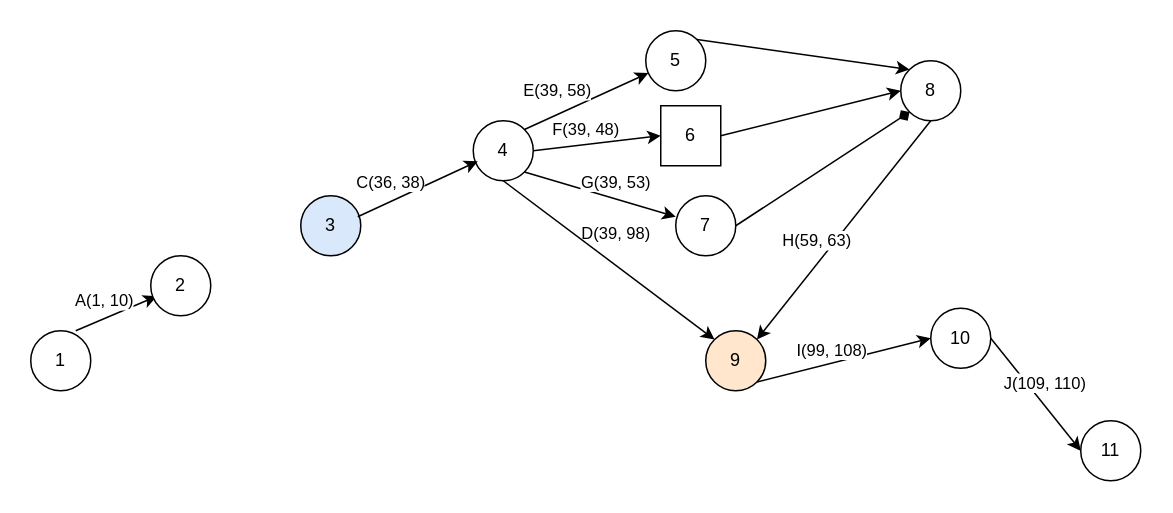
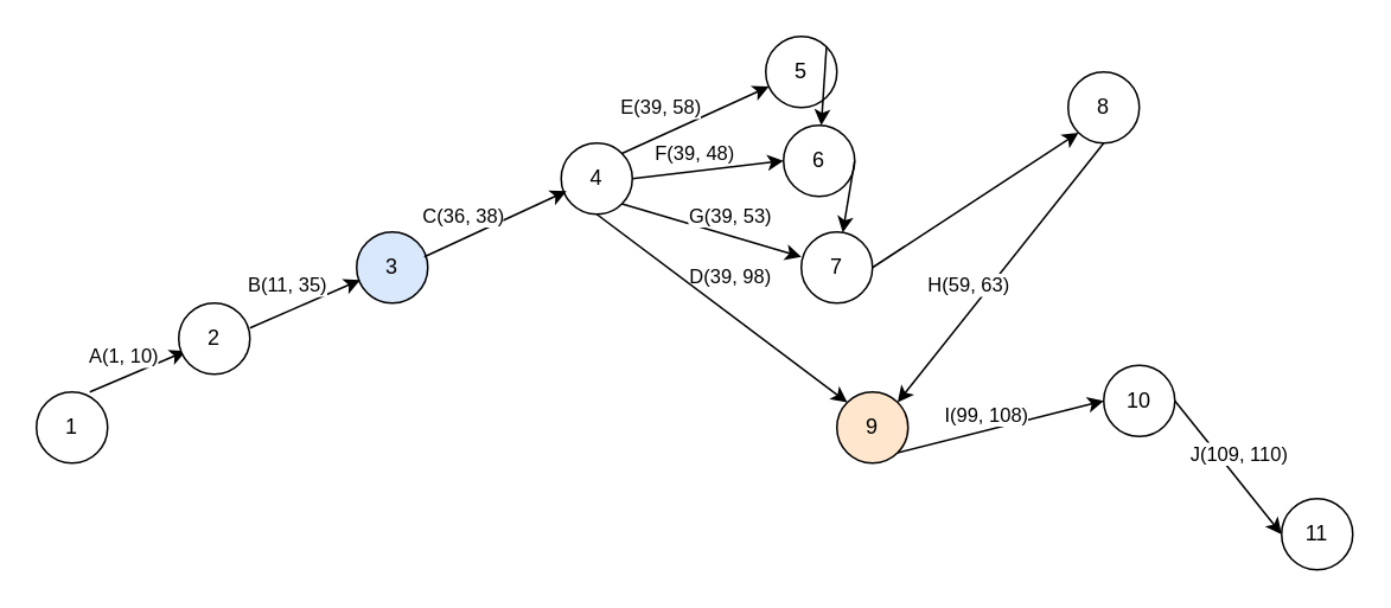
  <mxCell id="0" />
  <mxCell id="1" parent="0" />
  <mxCell id="2" value="1" style="ellipse;whiteSpace=wrap;html=1;aspect=fixed;" vertex="1" parent="1"><mxGeometry x="20" y="220" width="40" height="40" as="geometry" /></mxCell>
  <mxCell id="3" value="" style="endArrow=classic;html=1;rounded=0;entryX=0.1;entryY=0.675;entryDx=0;entryDy=0;entryPerimeter=0;" edge="1" parent="1" target="11"><mxGeometry width="50" height="50" relative="1" as="geometry"><mxPoint x="50" y="220" as="sourcePoint" /><mxPoint x="170" y="170" as="targetPoint" /></mxGeometry></mxCell>
  <mxCell id="4" value="A(1, 10)" style="edgeLabel;html=1;align=center;verticalAlign=middle;resizable=0;points=[];" vertex="1" connectable="0" parent="3"><mxGeometry x="-0.284" y="1" relative="1" as="geometry"><mxPoint y="-11" as="offset" /></mxGeometry></mxCell>
  <mxCell id="5" value="11" style="ellipse;whiteSpace=wrap;html=1;aspect=fixed;" vertex="1" parent="1"><mxGeometry x="720" y="280" width="40" height="40" as="geometry" /></mxCell>
  <mxCell id="6" value="7" style="ellipse;whiteSpace=wrap;html=1;aspect=fixed;" vertex="1" parent="1"><mxGeometry x="450" y="130" width="40" height="40" as="geometry" /></mxCell>
- <mxCell id="7" value="6" style="whiteSpace=wrap;html=1;aspect=fixed;rounded=0;" vertex="1" parent="1"><mxGeometry x="440" y="70" width="40" height="40" as="geometry" /></mxCell>
+ <mxCell id="7" value="6" style="ellipse;whiteSpace=wrap;html=1;aspect=fixed;" vertex="1" parent="1"><mxGeometry x="440" y="70" width="40" height="40" as="geometry" /></mxCell>
  <mxCell id="8" value="5" style="ellipse;whiteSpace=wrap;html=1;aspect=fixed;" vertex="1" parent="1"><mxGeometry x="430" y="20" width="40" height="40" as="geometry" /></mxCell>
  <mxCell id="9" value="4" style="ellipse;whiteSpace=wrap;html=1;aspect=fixed;" vertex="1" parent="1"><mxGeometry x="315" y="80" width="40" height="40" as="geometry" /></mxCell>
  <mxCell id="10" value="3" style="ellipse;whiteSpace=wrap;html=1;aspect=fixed;direction=south;fillColor=#dae8fc;" vertex="1" parent="1"><mxGeometry x="200" y="130" width="40" height="40" as="geometry" /></mxCell>
  <mxCell id="11" value="2" style="ellipse;whiteSpace=wrap;html=1;aspect=fixed;" vertex="1" parent="1"><mxGeometry x="100" y="170" width="40" height="40" as="geometry" /></mxCell>
+ <mxCell id="12" value="" style="endArrow=classic;html=1;rounded=0;exitX=1;exitY=0.35;exitDx=0;exitDy=0;exitPerimeter=0;entryX=0.675;entryY=0.95;entryDx=0;entryDy=0;entryPerimeter=0;" edge="1" parent="1" source="11" target="10"><mxGeometry width="50" height="50" relative="1" as="geometry"><mxPoint x="210" y="150" as="sourcePoint" /><mxPoint x="330" y="110" as="targetPoint" /></mxGeometry></mxCell>
+ <mxCell id="13" value="B(11, 35)" style="edgeLabel;html=1;align=center;verticalAlign=middle;resizable=0;points=[];" vertex="1" connectable="0" parent="12"><mxGeometry x="-0.243" y="-1" relative="1" as="geometry"><mxPoint x="-4" y="-15" as="offset" /></mxGeometry></mxCell>
  <mxCell id="14" value="" style="endArrow=classic;html=1;rounded=0;exitX=0.35;exitY=0.05;exitDx=0;exitDy=0;exitPerimeter=0;entryX=0.075;entryY=0.675;entryDx=0;entryDy=0;entryPerimeter=0;" edge="1" parent="1" source="10" target="9"><mxGeometry width="50" height="50" relative="1" as="geometry"><mxPoint x="240" y="140" as="sourcePoint" /><mxPoint x="320" y="110" as="targetPoint" /></mxGeometry></mxCell>
  <mxCell id="15" value="C(36, 38)" style="edgeLabel;html=1;align=center;verticalAlign=middle;resizable=0;points=[];" vertex="1" connectable="0" parent="14"><mxGeometry x="0.13" y="1" relative="1" as="geometry"><mxPoint x="-23" y="-2" as="offset" /></mxGeometry></mxCell>
  <mxCell id="16" value="" style="endArrow=classic;html=1;rounded=0;exitX=1;exitY=0;exitDx=0;exitDy=0;" edge="1" parent="1" source="9" target="8"><mxGeometry width="50" height="50" relative="1" as="geometry"><mxPoint x="360" y="90" as="sourcePoint" /><mxPoint x="430" y="50" as="targetPoint" /></mxGeometry></mxCell>
  <mxCell id="17" value="D(39, 98)" style="edgeLabel;html=1;align=center;verticalAlign=middle;resizable=0;points=[];" vertex="1" connectable="0" parent="16"><mxGeometry x="-0.067" y="-1" relative="1" as="geometry"><mxPoint x="22" y="85" as="offset" /></mxGeometry></mxCell>
  <mxCell id="18" value="" style="endArrow=classic;html=1;rounded=0;exitX=1;exitY=0.5;exitDx=0;exitDy=0;entryX=0;entryY=0.5;entryDx=0;entryDy=0;" edge="1" parent="1" source="9" target="7"><mxGeometry width="50" height="50" relative="1" as="geometry"><mxPoint x="390" y="130" as="sourcePoint" /><mxPoint x="460" y="90" as="targetPoint" /></mxGeometry></mxCell>
  <mxCell id="19" value="E(39, 58)" style="edgeLabel;html=1;align=center;verticalAlign=middle;resizable=0;points=[];" vertex="1" connectable="0" parent="18"><mxGeometry x="-0.169" y="3" relative="1" as="geometry"><mxPoint x="-20" y="-33" as="offset" /></mxGeometry></mxCell>
  <mxCell id="20" value="" style="endArrow=classic;html=1;rounded=0;exitX=1;exitY=1;exitDx=0;exitDy=0;entryX=0;entryY=0.35;entryDx=0;entryDy=0;entryPerimeter=0;" edge="1" parent="1" source="9" target="6"><mxGeometry width="50" height="50" relative="1" as="geometry"><mxPoint x="360" y="210" as="sourcePoint" /><mxPoint x="450" y="150" as="targetPoint" /></mxGeometry></mxCell>
  <mxCell id="21" value="F(39, 48)" style="edgeLabel;html=1;align=center;verticalAlign=middle;resizable=0;points=[];" vertex="1" connectable="0" parent="20"><mxGeometry x="-0.047" y="-1" relative="1" as="geometry"><mxPoint x="-7" y="-44" as="offset" /></mxGeometry></mxCell>
  <mxCell id="22" value="10" style="ellipse;whiteSpace=wrap;html=1;aspect=fixed;" vertex="1" parent="1"><mxGeometry x="620" y="205" width="40" height="40" as="geometry" /></mxCell>
  <mxCell id="23" value="9" style="ellipse;whiteSpace=wrap;html=1;aspect=fixed;fillColor=#ffe6cc;" vertex="1" parent="1"><mxGeometry x="470" y="220" width="40" height="40" as="geometry" /></mxCell>
  <mxCell id="24" value="8" style="ellipse;whiteSpace=wrap;html=1;aspect=fixed;" vertex="1" parent="1"><mxGeometry x="600" y="40" width="40" height="40" as="geometry" /></mxCell>
- <mxCell id="25" value="" style="endArrow=classic;html=1;rounded=0;exitX=1;exitY=0;exitDx=0;exitDy=0;entryX=0;entryY=0;entryDx=0;entryDy=0;" edge="1" parent="1" source="8" target="24"><mxGeometry width="50" height="50" relative="1" as="geometry"><mxPoint x="470" y="40" as="sourcePoint" /><mxPoint x="640" y="80" as="targetPoint" /></mxGeometry></mxCell>
- <mxCell id="26" value="" style="endArrow=classic;html=1;rounded=0;exitX=1;exitY=0.5;exitDx=0;exitDy=0;entryX=0;entryY=0.5;entryDx=0;entryDy=0;" edge="1" parent="1" source="7" target="24"><mxGeometry width="50" height="50" relative="1" as="geometry"><mxPoint x="490" y="80" as="sourcePoint" /><mxPoint x="630" y="100" as="targetPoint" /></mxGeometry></mxCell>
- <mxCell id="27" value="" style="endArrow=diamond;html=1;rounded=0;exitX=1;exitY=0.5;exitDx=0;exitDy=0;entryX=0;entryY=1;entryDx=0;entryDy=0;" edge="1" parent="1" source="6" target="24"><mxGeometry width="50" height="50" relative="1" as="geometry"><mxPoint x="490" y="100" as="sourcePoint" /><mxPoint x="640" y="120" as="targetPoint" /></mxGeometry></mxCell>
+ <mxCell id="25" value="" style="endArrow=classic;html=1;rounded=0;exitX=1;exitY=0;exitDx=0;exitDy=0;" edge="1" parent="1" source="8" target="7"><mxGeometry width="50" height="50" relative="1" as="geometry"><mxPoint x="470" y="40" as="sourcePoint" /><mxPoint x="640" y="80" as="targetPoint" /></mxGeometry></mxCell>
+ <mxCell id="26" value="" style="endArrow=classic;html=1;rounded=0;exitX=1;exitY=0.5;exitDx=0;exitDy=0;" edge="1" parent="1" source="7" target="6"><mxGeometry width="50" height="50" relative="1" as="geometry"><mxPoint x="490" y="80" as="sourcePoint" /><mxPoint x="630" y="100" as="targetPoint" /></mxGeometry></mxCell>
+ <mxCell id="27" value="" style="endArrow=classic;html=1;rounded=0;exitX=1;exitY=0.5;exitDx=0;exitDy=0;entryX=0;entryY=1;entryDx=0;entryDy=0;" edge="1" parent="1" source="6" target="24"><mxGeometry width="50" height="50" relative="1" as="geometry"><mxPoint x="490" y="100" as="sourcePoint" /><mxPoint x="640" y="120" as="targetPoint" /></mxGeometry></mxCell>
  <mxCell id="28" value="" style="endArrow=classic;html=1;rounded=0;entryX=1;entryY=0;entryDx=0;entryDy=0;" edge="1" parent="1" target="23"><mxGeometry width="50" height="50" relative="1" as="geometry"><mxPoint x="620" y="80" as="sourcePoint" /><mxPoint x="740" y="100" as="targetPoint" /></mxGeometry></mxCell>
  <mxCell id="29" value="H(59, 63)" style="edgeLabel;html=1;align=center;verticalAlign=middle;resizable=0;points=[];" vertex="1" connectable="0" parent="28"><mxGeometry x="0.083" relative="1" as="geometry"><mxPoint x="-14" as="offset" /></mxGeometry></mxCell>
  <mxCell id="30" value="" style="endArrow=classic;html=1;rounded=0;exitX=0.5;exitY=1;exitDx=0;exitDy=0;entryX=0;entryY=0;entryDx=0;entryDy=0;" edge="1" parent="1" source="9" target="23"><mxGeometry width="50" height="50" relative="1" as="geometry"><mxPoint x="310" y="500" as="sourcePoint" /><mxPoint x="410" y="260" as="targetPoint" /></mxGeometry></mxCell>
  <mxCell id="31" value="G(39, 53)" style="edgeLabel;html=1;align=center;verticalAlign=middle;resizable=0;points=[];" vertex="1" connectable="0" parent="30"><mxGeometry x="-0.024" y="2" relative="1" as="geometry"><mxPoint x="5" y="-50" as="offset" /></mxGeometry></mxCell>
  <mxCell id="32" value="" style="endArrow=classic;html=1;rounded=0;exitX=1;exitY=1;exitDx=0;exitDy=0;entryX=0;entryY=0.5;entryDx=0;entryDy=0;" edge="1" parent="1" source="23" target="22"><mxGeometry width="50" height="50" relative="1" as="geometry"><mxPoint x="390" y="450" as="sourcePoint" /><mxPoint x="440" y="400" as="targetPoint" /></mxGeometry></mxCell>
  <mxCell id="33" value="I(99, 108)" style="edgeLabel;html=1;align=center;verticalAlign=middle;resizable=0;points=[];" vertex="1" connectable="0" parent="32"><mxGeometry x="-0.127" y="3" relative="1" as="geometry"><mxPoint y="-6" as="offset" /></mxGeometry></mxCell>
  <mxCell id="34" value="" style="endArrow=classic;html=1;rounded=0;exitX=1;exitY=0.5;exitDx=0;exitDy=0;entryX=0;entryY=0.5;entryDx=0;entryDy=0;" edge="1" parent="1" source="22" target="5"><mxGeometry width="50" height="50" relative="1" as="geometry"><mxPoint x="680" y="200" as="sourcePoint" /><mxPoint x="780" y="230" as="targetPoint" /></mxGeometry></mxCell>
  <mxCell id="35" value="J(109, 110)" style="edgeLabel;html=1;align=center;verticalAlign=middle;resizable=0;points=[];" vertex="1" connectable="0" parent="34"><mxGeometry x="0.198" y="-1" relative="1" as="geometry"><mxPoint y="-16" as="offset" /></mxGeometry></mxCell>
